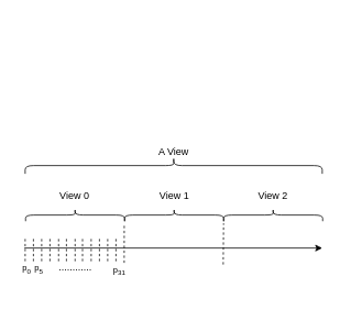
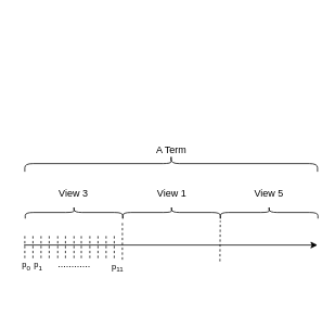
  <mxCell id="0" />
  <mxCell id="1" parent="0" />
  <mxCell id="2" value="" style="group" vertex="1" connectable="0" parent="1"><mxGeometry x="29" y="180" width="361" height="200" as="geometry" /></mxCell>
  <mxCell id="3" value="" style="endArrow=classic;html=1;" edge="1" parent="2"><mxGeometry width="50" height="50" relative="1" as="geometry"><mxPoint y="120" as="sourcePoint" /><mxPoint x="361" y="120" as="targetPoint" /></mxGeometry></mxCell>
  <mxCell id="4" value="" style="endArrow=none;dashed=1;html=1;" edge="1" parent="2"><mxGeometry width="50" height="50" relative="1" as="geometry"><mxPoint x="121" y="138" as="sourcePoint" /><mxPoint x="121.085" y="90" as="targetPoint" /></mxGeometry></mxCell>
  <mxCell id="5" value="" style="endArrow=none;dashed=1;html=1;" edge="1" parent="2"><mxGeometry width="50" height="50" relative="1" as="geometry"><mxPoint x="241" y="140" as="sourcePoint" /><mxPoint x="241.419" y="90" as="targetPoint" /></mxGeometry></mxCell>
  <mxCell id="6" value="" style="shape=curlyBracket;whiteSpace=wrap;html=1;rounded=1;rotation=90;" vertex="1" parent="2"><mxGeometry x="54" y="20" width="15" height="120" as="geometry" /></mxCell>
  <mxCell id="7" value="" style="shape=curlyBracket;whiteSpace=wrap;html=1;rounded=1;rotation=90;" vertex="1" parent="2"><mxGeometry x="294" y="20" width="15" height="120" as="geometry" /></mxCell>
  <mxCell id="8" value="" style="shape=curlyBracket;whiteSpace=wrap;html=1;rounded=1;rotation=90;" vertex="1" parent="2"><mxGeometry x="174" y="20" width="15" height="120" as="geometry" /></mxCell>
- <mxCell id="9" value="View 0" style="text;html=1;strokeColor=none;fillColor=none;align=center;verticalAlign=middle;whiteSpace=wrap;rounded=0;" vertex="1" parent="2"><mxGeometry x="38.5" y="47" width="44" height="20" as="geometry" /></mxCell>
+ <mxCell id="9" value="View 3" style="text;html=1;strokeColor=none;fillColor=none;align=center;verticalAlign=middle;whiteSpace=wrap;rounded=0;" vertex="1" parent="2"><mxGeometry x="38.5" y="47" width="44" height="20" as="geometry" /></mxCell>
  <mxCell id="10" value="View 1" style="text;html=1;strokeColor=none;fillColor=none;align=center;verticalAlign=middle;whiteSpace=wrap;rounded=0;" vertex="1" parent="2"><mxGeometry x="159.5" y="47" width="44" height="20" as="geometry" /></mxCell>
- <mxCell id="11" value="View 2" style="text;html=1;strokeColor=none;fillColor=none;align=center;verticalAlign=middle;whiteSpace=wrap;rounded=0;" vertex="1" parent="2"><mxGeometry x="275" y="47" width="53" height="20" as="geometry" /></mxCell>
+ <mxCell id="11" value="View 5" style="text;html=1;strokeColor=none;fillColor=none;align=center;verticalAlign=middle;whiteSpace=wrap;rounded=0;" vertex="1" parent="2"><mxGeometry x="275" y="47" width="53" height="20" as="geometry" /></mxCell>
  <mxCell id="12" value="" style="endArrow=none;dashed=1;html=1;" edge="1" parent="2"><mxGeometry width="50" height="50" relative="1" as="geometry"><mxPoint x="11" y="136" as="sourcePoint" /><mxPoint x="11" y="106" as="targetPoint" /></mxGeometry></mxCell>
  <mxCell id="13" value="" style="endArrow=none;dashed=1;html=1;" edge="1" parent="2"><mxGeometry width="50" height="50" relative="1" as="geometry"><mxPoint x="41.5" y="136" as="sourcePoint" /><mxPoint x="41.5" y="106" as="targetPoint" /></mxGeometry></mxCell>
  <mxCell id="14" value="" style="endArrow=none;dashed=1;html=1;" edge="1" parent="2"><mxGeometry width="50" height="50" relative="1" as="geometry"><mxPoint x="51" y="136" as="sourcePoint" /><mxPoint x="51" y="106" as="targetPoint" /></mxGeometry></mxCell>
  <mxCell id="15" value="" style="endArrow=none;dashed=1;html=1;" edge="1" parent="2"><mxGeometry width="50" height="50" relative="1" as="geometry"><mxPoint x="81" y="136" as="sourcePoint" /><mxPoint x="81" y="106" as="targetPoint" /></mxGeometry></mxCell>
  <mxCell id="16" value="" style="endArrow=none;dashed=1;html=1;" edge="1" parent="2"><mxGeometry width="50" height="50" relative="1" as="geometry"><mxPoint x="61.5" y="136" as="sourcePoint" /><mxPoint x="61.5" y="106" as="targetPoint" /></mxGeometry></mxCell>
  <mxCell id="17" value="" style="endArrow=none;dashed=1;html=1;" edge="1" parent="2"><mxGeometry width="50" height="50" relative="1" as="geometry"><mxPoint x="70.5" y="136" as="sourcePoint" /><mxPoint x="70.5" y="106" as="targetPoint" /></mxGeometry></mxCell>
  <mxCell id="18" value="" style="shape=curlyBracket;whiteSpace=wrap;html=1;rounded=1;rotation=90;" vertex="1" parent="2"><mxGeometry x="171" y="-160" width="20" height="360" as="geometry" /></mxCell>
- <mxCell id="19" value="&lt;font style=&quot;font-size: 10px&quot;&gt;p&lt;sub&gt;0&amp;nbsp; &lt;/sub&gt;p&lt;sub&gt;5 &lt;br style=&quot;font-size: 10px&quot;&gt;&lt;/sub&gt;&lt;/font&gt;" style="text;html=1;strokeColor=none;fillColor=none;align=center;verticalAlign=middle;whiteSpace=wrap;rounded=0;" vertex="1" parent="2"><mxGeometry x="-9" y="134" width="39" height="20" as="geometry" /></mxCell>
+ <mxCell id="19" value="&lt;font style=&quot;font-size: 10px&quot;&gt;p&lt;sub&gt;0&amp;nbsp; &lt;/sub&gt;p&lt;sub&gt;1 &lt;br style=&quot;font-size: 10px&quot;&gt;&lt;/sub&gt;&lt;/font&gt;" style="text;html=1;strokeColor=none;fillColor=none;align=center;verticalAlign=middle;whiteSpace=wrap;rounded=0;" vertex="1" parent="2"><mxGeometry x="-9" y="134" width="39" height="20" as="geometry" /></mxCell>
  <mxCell id="20" value="............" style="text;html=1;" vertex="1" parent="2"><mxGeometry x="40" y="130" width="28" height="30" as="geometry" /></mxCell>
- <mxCell id="21" value="&lt;font style=&quot;font-size: 10px&quot;&gt;p&lt;sub&gt;31&lt;/sub&gt;&lt;sub&gt;&lt;br style=&quot;font-size: 10px&quot;&gt;&lt;/sub&gt;&lt;/font&gt;" style="text;html=1;strokeColor=none;fillColor=none;align=center;verticalAlign=middle;whiteSpace=wrap;rounded=0;" vertex="1" parent="2"><mxGeometry x="96" y="136" width="39" height="20" as="geometry" /></mxCell>
+ <mxCell id="21" value="&lt;font style=&quot;font-size: 10px&quot;&gt;p&lt;sub&gt;11&lt;/sub&gt;&lt;sub&gt;&lt;br style=&quot;font-size: 10px&quot;&gt;&lt;/sub&gt;&lt;/font&gt;" style="text;html=1;strokeColor=none;fillColor=none;align=center;verticalAlign=middle;whiteSpace=wrap;rounded=0;" vertex="1" parent="2"><mxGeometry x="96" y="136" width="39" height="20" as="geometry" /></mxCell>
  <mxCell id="22" value="" style="endArrow=none;dashed=1;html=1;" edge="1" parent="1"><mxGeometry width="50" height="50" relative="1" as="geometry"><mxPoint x="50" y="316" as="sourcePoint" /><mxPoint x="50" y="286" as="targetPoint" /></mxGeometry></mxCell>
  <mxCell id="23" value="" style="endArrow=none;dashed=1;html=1;" edge="1" parent="1"><mxGeometry width="50" height="50" relative="1" as="geometry"><mxPoint x="60" y="316" as="sourcePoint" /><mxPoint x="60" y="286" as="targetPoint" /></mxGeometry></mxCell>
  <mxCell id="24" value="" style="endArrow=none;dashed=1;html=1;" edge="1" parent="1"><mxGeometry width="50" height="50" relative="1" as="geometry"><mxPoint x="120" y="316" as="sourcePoint" /><mxPoint x="120" y="286" as="targetPoint" /></mxGeometry></mxCell>
  <mxCell id="25" value="" style="endArrow=none;dashed=1;html=1;" edge="1" parent="1"><mxGeometry width="50" height="50" relative="1" as="geometry"><mxPoint x="130" y="316" as="sourcePoint" /><mxPoint x="130" y="286" as="targetPoint" /></mxGeometry></mxCell>
  <mxCell id="26" value="" style="endArrow=none;dashed=1;html=1;" edge="1" parent="1"><mxGeometry width="50" height="50" relative="1" as="geometry"><mxPoint x="140" y="316" as="sourcePoint" /><mxPoint x="140" y="286" as="targetPoint" /></mxGeometry></mxCell>
  <mxCell id="27" value="" style="endArrow=none;dashed=1;html=1;" edge="1" parent="1"><mxGeometry width="50" height="50" relative="1" as="geometry"><mxPoint x="30" y="316" as="sourcePoint" /><mxPoint x="30" y="286" as="targetPoint" /></mxGeometry></mxCell>
- <mxCell id="28" value="A View" style="text;html=1;" vertex="1" parent="1"><mxGeometry x="190" y="169" width="40" height="30" as="geometry" /></mxCell>
+ <mxCell id="28" value="A Term" style="text;html=1;" vertex="1" parent="1"><mxGeometry x="190" y="169" width="40" height="30" as="geometry" /></mxCell>
